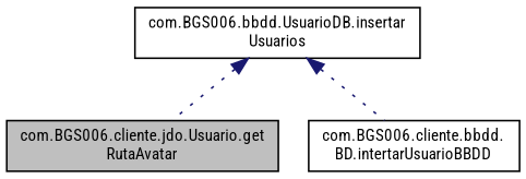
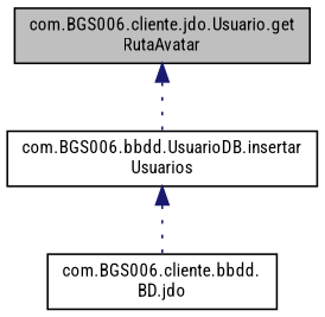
  digraph {
    fontname="Roboto Condensed"
    rankdir=TB
    node [color=black fillcolor=white fontname="Roboto Condensed" fontsize=10 shape=record style=filled]
    edge [color=midnightblue dir=back fontname="Roboto Condensed" fontsize=10 labelfontname=Helvetica labelfontsize=10 style=dotted]
    n1 [fillcolor=grey75 fontcolor=black height=0.2 label="com.BGS006.cliente.jdo.Usuario.get\lRutaAvatar" width=0.4]
    n2 [height=0.2 label="com.BGS006.bbdd.UsuarioDB.insertar\lUsuarios" width=0.4]
-   n3 [height=0.2 label="com.BGS006.cliente.bbdd.\lBD.intertarUsuarioBBDD" width=0.4]
-   n2 -> n1
+   n3 [height=0.2 label="com.BGS006.cliente.bbdd.\lBD.jdo" width=0.4]
+   n1 -> n2
    n2 -> n3
  }
